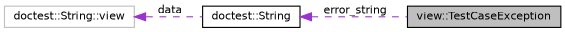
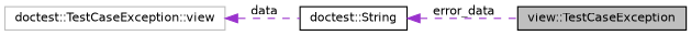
  digraph {
    rankdir=LR
    node [color=black fillcolor=white fontname=Helvetica fontsize=10 shape=record style=filled]
    edge [color=darkorchid3 dir=back fontname=Helvetica fontsize=10 labelfontname=Helvetica labelfontsize=10 style=dashed]
    n1 [fillcolor=grey75 fontcolor=black height=0.2 label="view::TestCaseException" width=0.4]
    n2 [height=0.2 label="doctest::String" width=0.4]
-   n3 [color=grey75 height=0.2 label="doctest::String::view" width=0.4]
-   n2 -> n1 [label=" error_string"]
+   n3 [color=grey75 height=0.2 label="doctest::TestCaseException::view" width=0.4]
+   n2 -> n1 [label=" error_data"]
    n3 -> n2 [label=" data"]
  }
